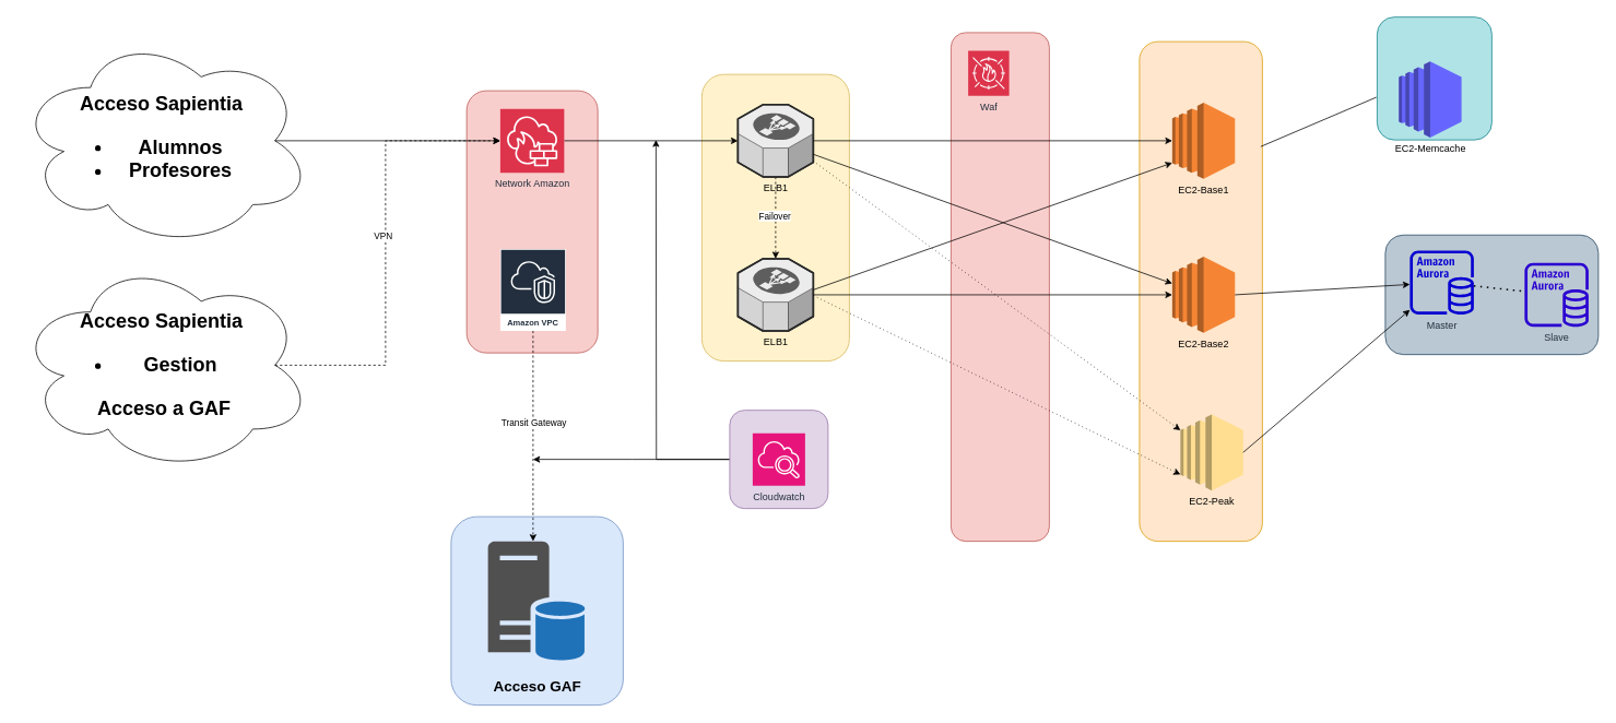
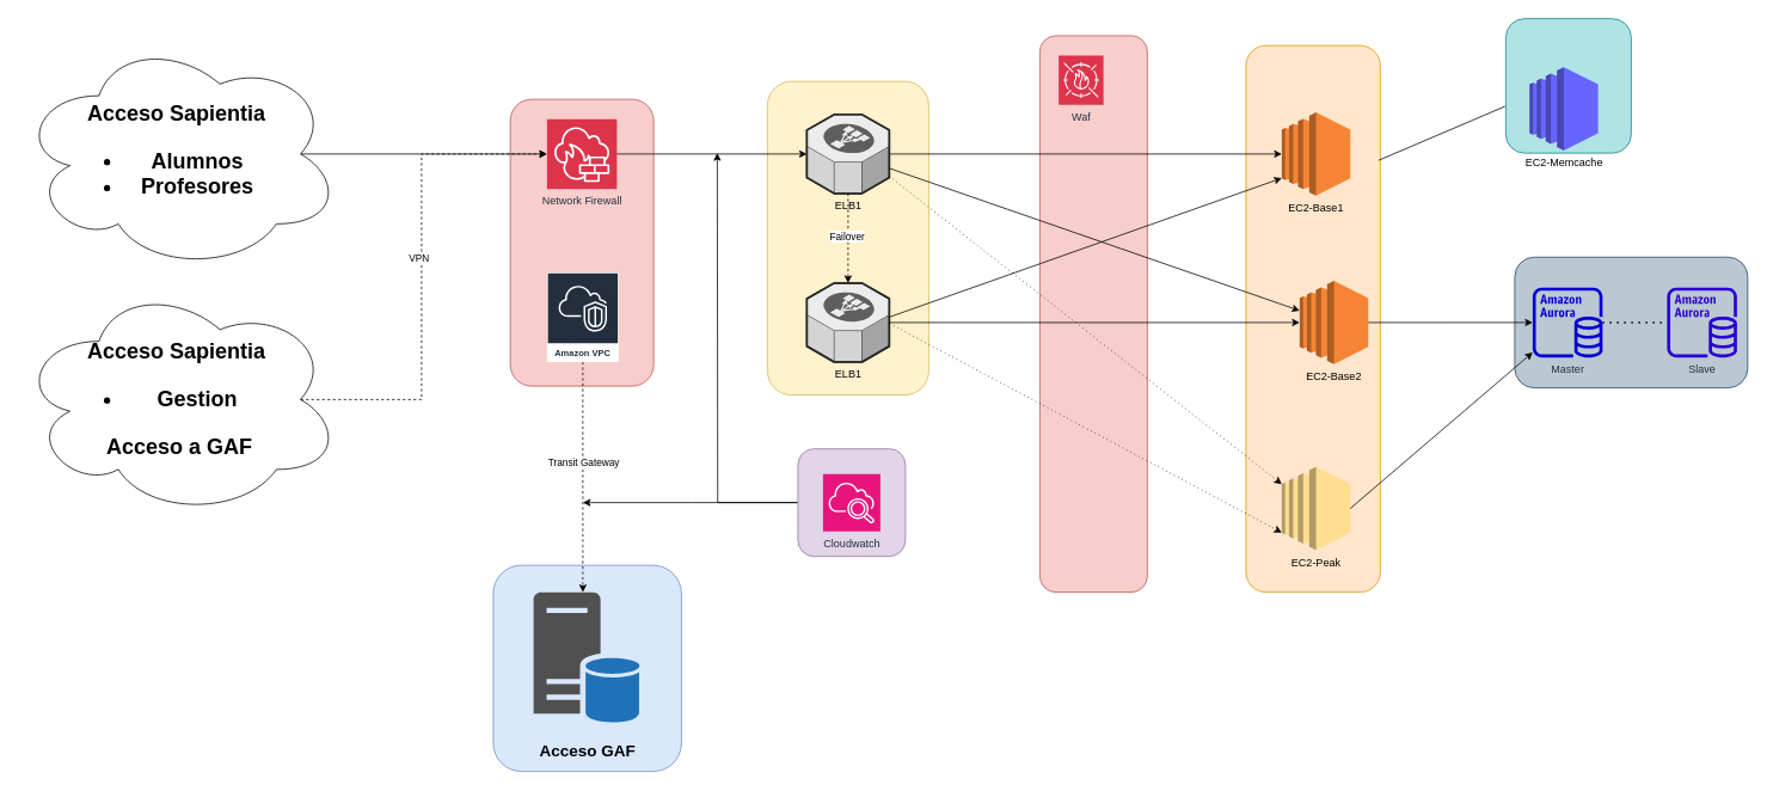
  <mxCell id="0" />
  <mxCell id="1" parent="0" />
  <mxCell id="2" value="" style="rounded=1;whiteSpace=wrap;html=1;fillColor=#f8cecc;strokeColor=#b85450;" vertex="1" parent="1"><mxGeometry x="1160" y="39" width="120" height="621" as="geometry" /></mxCell>
  <mxCell id="3" value="" style="rounded=1;whiteSpace=wrap;html=1;fillColor=#b0e3e6;strokeColor=#0e8088;" vertex="1" parent="1"><mxGeometry x="1680" y="20" width="140" height="150" as="geometry" /></mxCell>
  <mxCell id="4" value="" style="rounded=1;whiteSpace=wrap;html=1;fillColor=#ffe6cc;strokeColor=#d79b00;" vertex="1" parent="1"><mxGeometry x="1390" y="50" width="150" height="610" as="geometry" /></mxCell>
  <mxCell id="5" value="" style="rounded=1;whiteSpace=wrap;html=1;fillColor=#fff2cc;strokeColor=#d6b656;" vertex="1" parent="1"><mxGeometry x="856" y="90" width="180" height="350" as="geometry" /></mxCell>
  <mxCell id="6" value="" style="rounded=1;whiteSpace=wrap;html=1;fillColor=#f8cecc;strokeColor=#b85450;" vertex="1" parent="1"><mxGeometry x="569" y="110" width="160" height="320" as="geometry" /></mxCell>
  <mxCell id="7" value="" style="rounded=1;whiteSpace=wrap;html=1;fillColor=#dae8fc;strokeColor=#6c8ebf;" vertex="1" parent="1"><mxGeometry x="550" y="630" width="210" height="230" as="geometry" /></mxCell>
  <mxCell id="8" value="EC2-Base1" style="outlineConnect=0;dashed=0;verticalLabelPosition=bottom;verticalAlign=top;align=center;html=1;shape=mxgraph.aws3.ec2;fillColor=#F58534;gradientColor=none;" vertex="1" parent="1"><mxGeometry x="1430" y="124.5" width="76.5" height="93" as="geometry" /></mxCell>
- <mxCell id="9" value="EC2-Base2" style="outlineConnect=0;dashed=0;verticalLabelPosition=bottom;verticalAlign=top;align=center;html=1;shape=mxgraph.aws3.ec2;fillColor=#F58534;gradientColor=none;" vertex="1" parent="1"><mxGeometry x="1430" y="312.59" width="76.5" height="93" as="geometry" /></mxCell>
- <mxCell id="10" value="EC2-Peak" style="outlineConnect=0;dashed=0;verticalLabelPosition=bottom;verticalAlign=top;align=center;html=1;shape=mxgraph.aws3.ec2;fillColor=#FFDE91;strokeColor=#d79b00;" vertex="1" parent="1"><mxGeometry x="1440" y="505" width="76.5" height="93" as="geometry" /></mxCell>
+ <mxCell id="9" value="EC2-Base2" style="outlineConnect=0;dashed=0;verticalLabelPosition=bottom;verticalAlign=top;align=center;html=1;shape=mxgraph.aws3.ec2;fillColor=#F58534;gradientColor=none;" vertex="1" parent="1"><mxGeometry x="1450" y="312.59" width="76.5" height="93" as="geometry" /></mxCell>
+ <mxCell id="10" value="EC2-Peak" style="outlineConnect=0;dashed=0;verticalLabelPosition=bottom;verticalAlign=top;align=center;html=1;shape=mxgraph.aws3.ec2;fillColor=#FFDE91;strokeColor=#d79b00;" vertex="1" parent="1"><mxGeometry x="1430" y="520" width="76.5" height="93" as="geometry" /></mxCell>
  <mxCell id="11" style="edgeStyle=orthogonalEdgeStyle;rounded=0;orthogonalLoop=1;jettySize=auto;html=1;" edge="1" parent="1" source="12" target="20"><mxGeometry relative="1" as="geometry"><mxPoint x="800" y="171" as="targetPoint" /></mxGeometry></mxCell>
- <mxCell id="12" value="Network Amazon" style="sketch=0;points=[[0,0,0],[0.25,0,0],[0.5,0,0],[0.75,0,0],[1,0,0],[0,1,0],[0.25,1,0],[0.5,1,0],[0.75,1,0],[1,1,0],[0,0.25,0],[0,0.5,0],[0,0.75,0],[1,0.25,0],[1,0.5,0],[1,0.75,0]];outlineConnect=0;fontColor=#232F3E;fillColor=#DD344C;strokeColor=#ffffff;dashed=0;verticalLabelPosition=bottom;verticalAlign=top;align=center;html=1;fontSize=12;fontStyle=0;aspect=fixed;shape=mxgraph.aws4.resourceIcon;resIcon=mxgraph.aws4.network_firewall;" vertex="1" parent="1"><mxGeometry x="610" y="132" width="78" height="78" as="geometry" /></mxCell>
+ <mxCell id="12" value="Network Firewall" style="sketch=0;points=[[0,0,0],[0.25,0,0],[0.5,0,0],[0.75,0,0],[1,0,0],[0,1,0],[0.25,1,0],[0.5,1,0],[0.75,1,0],[1,1,0],[0,0.25,0],[0,0.5,0],[0,0.75,0],[1,0.25,0],[1,0.5,0],[1,0.75,0]];outlineConnect=0;fontColor=#232F3E;fillColor=#DD344C;strokeColor=#ffffff;dashed=0;verticalLabelPosition=bottom;verticalAlign=top;align=center;html=1;fontSize=12;fontStyle=0;aspect=fixed;shape=mxgraph.aws4.resourceIcon;resIcon=mxgraph.aws4.network_firewall;" vertex="1" parent="1"><mxGeometry x="610" y="132" width="78" height="78" as="geometry" /></mxCell>
  <mxCell id="13" style="edgeStyle=orthogonalEdgeStyle;rounded=0;orthogonalLoop=1;jettySize=auto;html=1;dashed=1;" edge="1" parent="1" source="15" target="25"><mxGeometry relative="1" as="geometry"><Array as="points"><mxPoint x="650" y="600" /><mxPoint x="650" y="600" /></Array></mxGeometry></mxCell>
  <mxCell id="14" value="Transit Gateway" style="edgeLabel;html=1;align=center;verticalAlign=middle;resizable=0;points=[];" connectable="0" vertex="1" parent="13"><mxGeometry x="-0.132" relative="1" as="geometry"><mxPoint as="offset" /></mxGeometry></mxCell>
  <mxCell id="15" value="Amazon VPC" style="sketch=0;outlineConnect=0;fontColor=#232F3E;gradientColor=none;strokeColor=#ffffff;fillColor=#232F3E;dashed=0;verticalLabelPosition=middle;verticalAlign=bottom;align=center;html=1;whiteSpace=wrap;fontSize=10;fontStyle=1;spacing=3;shape=mxgraph.aws4.productIcon;prIcon=mxgraph.aws4.vpc;" vertex="1" parent="1"><mxGeometry x="610" y="303" width="80" height="100" as="geometry" /></mxCell>
  <mxCell id="16" value="&lt;h1&gt;Acceso Sapientia&amp;nbsp;&lt;/h1&gt;&lt;h1&gt;&lt;ul&gt;&lt;li&gt;Alumnos&lt;/li&gt;&lt;li&gt;Profesores&lt;/li&gt;&lt;/ul&gt;&lt;/h1&gt;" style="ellipse;shape=cloud;whiteSpace=wrap;html=1;align=center;" vertex="1" parent="1"><mxGeometry x="20" y="41" width="360" height="260" as="geometry" /></mxCell>
  <mxCell id="17" style="edgeStyle=orthogonalEdgeStyle;rounded=0;orthogonalLoop=1;jettySize=auto;html=1;entryX=0;entryY=0.5;entryDx=0;entryDy=0;entryPerimeter=0;exitX=0.875;exitY=0.5;exitDx=0;exitDy=0;exitPerimeter=0;" edge="1" parent="1" source="16" target="12"><mxGeometry relative="1" as="geometry" /></mxCell>
  <mxCell id="18" style="edgeStyle=orthogonalEdgeStyle;rounded=0;orthogonalLoop=1;jettySize=auto;html=1;dashed=1;" edge="1" parent="1" source="20" target="21"><mxGeometry relative="1" as="geometry" /></mxCell>
  <mxCell id="19" value="Failover" style="edgeLabel;html=1;align=center;verticalAlign=middle;resizable=0;points=[];" connectable="0" vertex="1" parent="18"><mxGeometry x="-0.061" y="-2" relative="1" as="geometry"><mxPoint as="offset" /></mxGeometry></mxCell>
  <mxCell id="20" value="ELB1" style="verticalLabelPosition=bottom;html=1;verticalAlign=top;strokeWidth=1;align=center;outlineConnect=0;dashed=0;outlineConnect=0;shape=mxgraph.aws3d.elasticLoadBalancing;fillColor=#ECECEC;strokeColor=#5E5E5E;aspect=fixed;" vertex="1" parent="1"><mxGeometry x="900" y="126.91" width="92" height="88.17" as="geometry" /></mxCell>
  <mxCell id="21" value="ELB1" style="verticalLabelPosition=bottom;html=1;verticalAlign=top;strokeWidth=1;align=center;outlineConnect=0;dashed=0;outlineConnect=0;shape=mxgraph.aws3d.elasticLoadBalancing;fillColor=#ECECEC;strokeColor=#5E5E5E;aspect=fixed;" vertex="1" parent="1"><mxGeometry x="900" y="315" width="92" height="88.17" as="geometry" /></mxCell>
  <mxCell id="22" value="&lt;h1&gt;Acceso Sapientia&amp;nbsp;&lt;/h1&gt;&lt;h1&gt;&lt;ul&gt;&lt;li&gt;Gestion&lt;/li&gt;&lt;/ul&gt;&lt;div&gt;Acceso a GAF&lt;/div&gt;&lt;/h1&gt;" style="ellipse;shape=cloud;whiteSpace=wrap;html=1;align=center;" vertex="1" parent="1"><mxGeometry x="20" y="315" width="360" height="260" as="geometry" /></mxCell>
  <mxCell id="23" style="edgeStyle=orthogonalEdgeStyle;rounded=0;orthogonalLoop=1;jettySize=auto;html=1;entryX=0;entryY=0.5;entryDx=0;entryDy=0;entryPerimeter=0;exitX=0.875;exitY=0.5;exitDx=0;exitDy=0;exitPerimeter=0;dashed=1;" edge="1" parent="1" source="22" target="12"><mxGeometry relative="1" as="geometry"><Array as="points"><mxPoint x="470" y="445" /><mxPoint x="470" y="171" /></Array></mxGeometry></mxCell>
  <mxCell id="24" value="VPN" style="edgeLabel;html=1;align=center;verticalAlign=middle;resizable=0;points=[];" connectable="0" vertex="1" parent="23"><mxGeometry x="0.071" y="4" relative="1" as="geometry"><mxPoint as="offset" /></mxGeometry></mxCell>
  <mxCell id="25" value="&lt;h2&gt;Acceso GAF&lt;/h2&gt;" style="sketch=0;pointerEvents=1;shadow=0;dashed=0;html=1;strokeColor=none;fillColor=#505050;labelPosition=center;verticalLabelPosition=bottom;verticalAlign=top;outlineConnect=0;align=center;shape=mxgraph.office.servers.database_server_blue;" vertex="1" parent="1"><mxGeometry x="595" y="660" width="120" height="145" as="geometry" /></mxCell>
  <mxCell id="26" style="edgeStyle=orthogonalEdgeStyle;rounded=0;orthogonalLoop=1;jettySize=auto;html=1;entryX=0;entryY=0.5;entryDx=0;entryDy=0;entryPerimeter=0;" edge="1" parent="1" source="20" target="8"><mxGeometry relative="1" as="geometry" /></mxCell>
  <mxCell id="27" style="edgeStyle=orthogonalEdgeStyle;rounded=0;orthogonalLoop=1;jettySize=auto;html=1;entryX=0;entryY=0.5;entryDx=0;entryDy=0;entryPerimeter=0;" edge="1" parent="1" source="21" target="9"><mxGeometry relative="1" as="geometry" /></mxCell>
  <mxCell id="28" value="" style="endArrow=classic;html=1;rounded=0;entryX=0;entryY=0.79;entryDx=0;entryDy=0;entryPerimeter=0;" edge="1" parent="1" target="8"><mxGeometry width="50" height="50" relative="1" as="geometry"><mxPoint x="992" y="353" as="sourcePoint" /><mxPoint x="1042" y="303" as="targetPoint" /></mxGeometry></mxCell>
  <mxCell id="29" value="" style="endArrow=classic;html=1;rounded=0;" edge="1" parent="1" source="20" target="9"><mxGeometry width="50" height="50" relative="1" as="geometry"><mxPoint x="1130" y="280" as="sourcePoint" /><mxPoint x="1180" y="230" as="targetPoint" /></mxGeometry></mxCell>
  <mxCell id="30" value="" style="endArrow=classic;html=1;rounded=0;entryX=0;entryY=0.79;entryDx=0;entryDy=0;entryPerimeter=0;dashed=1;dashPattern=1 4;" edge="1" parent="1" target="10"><mxGeometry width="50" height="50" relative="1" as="geometry"><mxPoint x="992" y="360.005" as="sourcePoint" /><mxPoint x="1210" y="553.55" as="targetPoint" /></mxGeometry></mxCell>
  <mxCell id="31" value="" style="endArrow=classic;html=1;rounded=0;entryX=0;entryY=0.21;entryDx=0;entryDy=0;entryPerimeter=0;dashed=1;dashPattern=1 4;" edge="1" parent="1" target="10"><mxGeometry width="50" height="50" relative="1" as="geometry"><mxPoint x="991.58" y="195.55" as="sourcePoint" /><mxPoint x="1224" y="520" as="targetPoint" /></mxGeometry></mxCell>
  <mxCell id="32" value="" style="rounded=1;whiteSpace=wrap;html=1;fillColor=#bac8d3;strokeColor=#23445d;" vertex="1" parent="1"><mxGeometry x="1690" y="286.13" width="260" height="145.91" as="geometry" /></mxCell>
- <mxCell id="33" value="Master" style="sketch=0;outlineConnect=0;fontColor=#232F3E;gradientColor=none;fillColor=#0700D1;strokeColor=none;dashed=0;verticalLabelPosition=bottom;verticalAlign=top;align=center;html=1;fontSize=12;fontStyle=0;aspect=fixed;pointerEvents=1;shape=mxgraph.aws4.aurora_instance;" vertex="1" parent="1"><mxGeometry x="1720" y="305.08" width="78" height="78" as="geometry" /></mxCell>
+ <mxCell id="33" value="Master" style="sketch=0;outlineConnect=0;fontColor=#232F3E;gradientColor=none;fillColor=#0700D1;strokeColor=none;dashed=0;verticalLabelPosition=bottom;verticalAlign=top;align=center;html=1;fontSize=12;fontStyle=0;aspect=fixed;pointerEvents=1;shape=mxgraph.aws4.aurora_instance;" vertex="1" parent="1"><mxGeometry x="1710" y="320.08" width="78" height="78" as="geometry" /></mxCell>
  <mxCell id="34" value="Slave" style="sketch=0;outlineConnect=0;fontColor=#232F3E;gradientColor=none;fillColor=#2A00D1;strokeColor=none;dashed=0;verticalLabelPosition=bottom;verticalAlign=top;align=center;html=1;fontSize=12;fontStyle=0;aspect=fixed;pointerEvents=1;shape=mxgraph.aws4.aurora_instance;" vertex="1" parent="1"><mxGeometry x="1860" y="320.08" width="78" height="78" as="geometry" /></mxCell>
  <mxCell id="35" value="" style="endArrow=classic;html=1;rounded=0;exitX=1;exitY=0.5;exitDx=0;exitDy=0;exitPerimeter=0;" edge="1" parent="1" source="9" target="33"><mxGeometry width="50" height="50" relative="1" as="geometry"><mxPoint x="1280" y="470" as="sourcePoint" /><mxPoint x="1330" y="420" as="targetPoint" /></mxGeometry></mxCell>
  <mxCell id="36" value="" style="endArrow=none;dashed=1;html=1;dashPattern=1 3;strokeWidth=2;rounded=0;" edge="1" parent="1" source="33" target="34"><mxGeometry width="50" height="50" relative="1" as="geometry"><mxPoint x="1280" y="470" as="sourcePoint" /><mxPoint x="1630" y="530" as="targetPoint" /></mxGeometry></mxCell>
  <mxCell id="37" value="" style="endArrow=classic;html=1;rounded=0;exitX=1;exitY=0.5;exitDx=0;exitDy=0;exitPerimeter=0;" edge="1" parent="1" source="10" target="33"><mxGeometry width="50" height="50" relative="1" as="geometry"><mxPoint x="1280" y="470" as="sourcePoint" /><mxPoint x="1330" y="420" as="targetPoint" /></mxGeometry></mxCell>
  <mxCell id="38" value="EC2-Memcache" style="outlineConnect=0;dashed=0;verticalLabelPosition=bottom;verticalAlign=top;align=center;html=1;shape=mxgraph.aws3.ec2;fillColor=#6666FF;gradientColor=none;" vertex="1" parent="1"><mxGeometry x="1706.5" y="74" width="76.5" height="93" as="geometry" /></mxCell>
  <mxCell id="39" value="" style="endArrow=none;html=1;rounded=0;entryX=-0.007;entryY=0.653;entryDx=0;entryDy=0;entryPerimeter=0;exitX=0.987;exitY=0.21;exitDx=0;exitDy=0;exitPerimeter=0;" edge="1" parent="1" source="4" target="3"><mxGeometry width="50" height="50" relative="1" as="geometry"><mxPoint x="1270" y="300" as="sourcePoint" /><mxPoint x="1320" y="250" as="targetPoint" /></mxGeometry></mxCell>
  <mxCell id="40" value="Waf" style="sketch=0;points=[[0,0,0],[0.25,0,0],[0.5,0,0],[0.75,0,0],[1,0,0],[0,1,0],[0.25,1,0],[0.5,1,0],[0.75,1,0],[1,1,0],[0,0.25,0],[0,0.5,0],[0,0.75,0],[1,0.25,0],[1,0.5,0],[1,0.75,0]];outlineConnect=0;fontColor=#232F3E;fillColor=#DD344C;strokeColor=#ffffff;dashed=0;verticalLabelPosition=bottom;verticalAlign=top;align=center;html=1;fontSize=12;fontStyle=0;aspect=fixed;shape=mxgraph.aws4.resourceIcon;resIcon=mxgraph.aws4.waf;" vertex="1" parent="1"><mxGeometry x="1181" y="61" width="50" height="55" as="geometry" /></mxCell>
  <mxCell id="41" value="" style="group" connectable="0" vertex="1" parent="1"><mxGeometry x="890" y="500" width="120" height="120" as="geometry" /></mxCell>
  <mxCell id="42" style="edgeStyle=orthogonalEdgeStyle;rounded=0;orthogonalLoop=1;jettySize=auto;html=1;" edge="1" parent="41" source="44"><mxGeometry relative="1" as="geometry"><mxPoint x="-240" y="60" as="targetPoint" /></mxGeometry></mxCell>
  <mxCell id="43" style="edgeStyle=orthogonalEdgeStyle;rounded=0;orthogonalLoop=1;jettySize=auto;html=1;" edge="1" parent="41" source="44"><mxGeometry relative="1" as="geometry"><mxPoint x="-90" y="-330" as="targetPoint" /></mxGeometry></mxCell>
  <mxCell id="44" value="" style="rounded=1;whiteSpace=wrap;html=1;fillColor=#e1d5e7;strokeColor=#9673a6;" vertex="1" parent="41"><mxGeometry width="120" height="120" as="geometry" /></mxCell>
  <mxCell id="45" value="Cloudwatch" style="sketch=0;points=[[0,0,0],[0.25,0,0],[0.5,0,0],[0.75,0,0],[1,0,0],[0,1,0],[0.25,1,0],[0.5,1,0],[0.75,1,0],[1,1,0],[0,0.25,0],[0,0.5,0],[0,0.75,0],[1,0.25,0],[1,0.5,0],[1,0.75,0]];points=[[0,0,0],[0.25,0,0],[0.5,0,0],[0.75,0,0],[1,0,0],[0,1,0],[0.25,1,0],[0.5,1,0],[0.75,1,0],[1,1,0],[0,0.25,0],[0,0.5,0],[0,0.75,0],[1,0.25,0],[1,0.5,0],[1,0.75,0]];outlineConnect=0;fontColor=#232F3E;fillColor=#E7157B;strokeColor=#ffffff;dashed=0;verticalLabelPosition=bottom;verticalAlign=top;align=center;html=1;fontSize=12;fontStyle=0;aspect=fixed;shape=mxgraph.aws4.resourceIcon;resIcon=mxgraph.aws4.cloudwatch_2;" vertex="1" parent="41"><mxGeometry x="28" y="28" width="64" height="64" as="geometry" /></mxCell>
